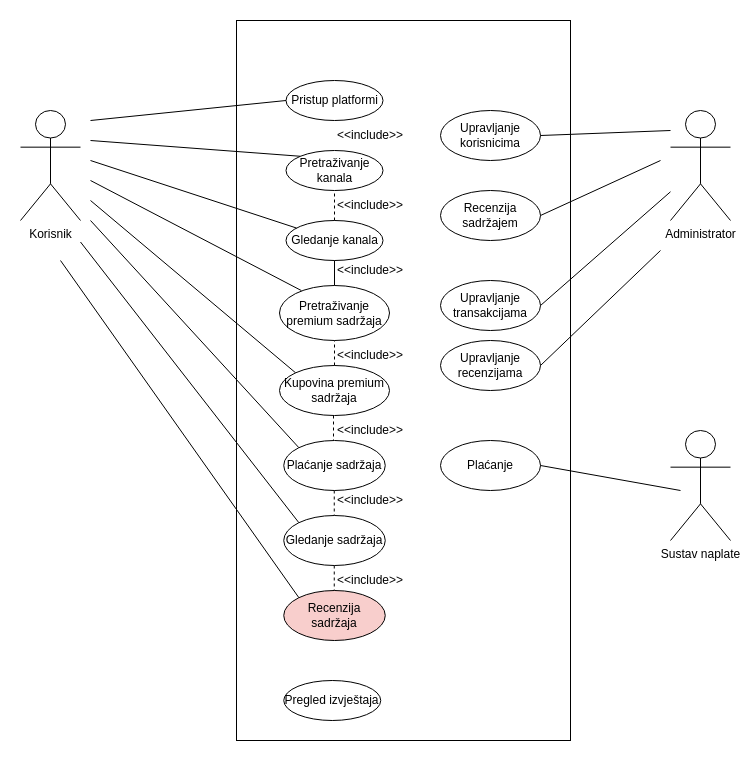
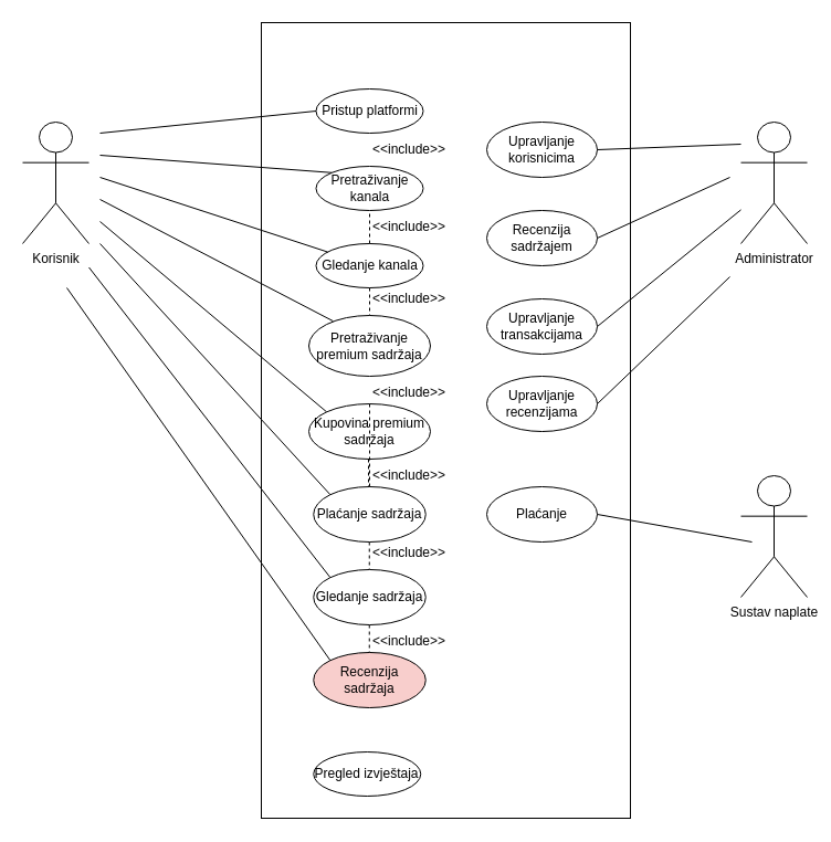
  <mxCell id="0" />
  <mxCell id="1" parent="0" />
  <mxCell id="2" value="" style="rounded=0;whiteSpace=wrap;html=1;" parent="1" vertex="1"><mxGeometry x="236" y="20" width="334" height="720" as="geometry" /></mxCell>
  <mxCell id="3" value="Korisnik" style="shape=umlActor;verticalLabelPosition=bottom;verticalAlign=top;html=1;outlineConnect=0;" parent="1" vertex="1"><mxGeometry x="20" y="110" width="60" height="110" as="geometry" /></mxCell>
  <mxCell id="4" value="Gledanje kanala" style="ellipse;whiteSpace=wrap;html=1;" parent="1" vertex="1"><mxGeometry x="285.5" y="220" width="97" height="40" as="geometry" /></mxCell>
  <mxCell id="5" value="Pretraživanje premium sadržaja" style="ellipse;whiteSpace=wrap;html=1;" parent="1" vertex="1"><mxGeometry x="279" y="285" width="110" height="55" as="geometry" /></mxCell>
  <mxCell id="6" value="Kupovina&amp;nbsp;premium sadržaja" style="ellipse;whiteSpace=wrap;html=1;" parent="1" vertex="1"><mxGeometry x="279" y="365" width="110" height="50" as="geometry" /></mxCell>
  <mxCell id="7" value="Plaćanje sadržaja" style="ellipse;whiteSpace=wrap;html=1;" parent="1" vertex="1"><mxGeometry x="283.25" y="440" width="101.5" height="50" as="geometry" /></mxCell>
  <mxCell id="8" value="Pristup platformi" style="ellipse;whiteSpace=wrap;html=1;" parent="1" vertex="1"><mxGeometry x="285.5" y="80" width="97" height="40" as="geometry" /></mxCell>
- <mxCell id="9" value="" style="endArrow=none;dashed=0;html=1;rounded=0;exitX=0.5;exitY=1;exitDx=0;exitDy=0;entryX=0.5;entryY=0;entryDx=0;entryDy=0;" parent="1" source="4" target="5" edge="1"><mxGeometry width="50" height="50" relative="1" as="geometry"><mxPoint x="370" y="250" as="sourcePoint" /><mxPoint x="420" y="200" as="targetPoint" /></mxGeometry></mxCell>
- <mxCell id="10" value="" style="endArrow=none;dashed=1;html=1;rounded=0;exitX=0.5;exitY=0;exitDx=0;exitDy=0;entryX=0.5;entryY=1;entryDx=0;entryDy=0;" parent="1" source="6" target="5" edge="1"><mxGeometry width="50" height="50" relative="1" as="geometry"><mxPoint x="370" y="250" as="sourcePoint" /><mxPoint x="420" y="200" as="targetPoint" /></mxGeometry></mxCell>
+ <mxCell id="9" value="" style="endArrow=none;dashed=1;html=1;rounded=0;exitX=0.5;exitY=1;exitDx=0;exitDy=0;entryX=0.5;entryY=0;entryDx=0;entryDy=0;" parent="1" source="4" target="5" edge="1"><mxGeometry width="50" height="50" relative="1" as="geometry"><mxPoint x="370" y="250" as="sourcePoint" /><mxPoint x="420" y="200" as="targetPoint" /></mxGeometry></mxCell>
+ <mxCell id="10" value="" style="endArrow=none;dashed=1;html=1;rounded=0;exitX=0.5;exitY=0;exitDx=0;exitDy=0;" parent="1" source="6" target="7" edge="1"><mxGeometry width="50" height="50" relative="1" as="geometry"><mxPoint x="370" y="250" as="sourcePoint" /><mxPoint x="420" y="200" as="targetPoint" /></mxGeometry></mxCell>
  <mxCell id="11" value="&amp;lt;&amp;lt;include&amp;gt;&amp;gt;" style="text;html=1;strokeColor=none;fillColor=none;align=center;verticalAlign=middle;whiteSpace=wrap;rounded=0;" parent="1" vertex="1"><mxGeometry x="340" y="255" width="60" height="30" as="geometry" /></mxCell>
  <mxCell id="12" value="&amp;lt;&amp;lt;include&amp;gt;&amp;gt;" style="text;html=1;strokeColor=none;fillColor=none;align=center;verticalAlign=middle;whiteSpace=wrap;rounded=0;" parent="1" vertex="1"><mxGeometry x="340" y="340" width="60" height="30" as="geometry" /></mxCell>
  <mxCell id="13" value="&amp;lt;&amp;lt;include&amp;gt;&amp;gt;" style="text;html=1;strokeColor=none;fillColor=none;align=center;verticalAlign=middle;whiteSpace=wrap;rounded=0;" parent="1" vertex="1"><mxGeometry x="340" y="415" width="60" height="30" as="geometry" /></mxCell>
  <mxCell id="14" value="Pregled izvještaja" style="ellipse;whiteSpace=wrap;html=1;" parent="1" vertex="1"><mxGeometry x="283.25" y="680" width="97" height="40" as="geometry" /></mxCell>
  <mxCell id="15" value="Upravljanje&lt;br&gt;korisnicima" style="ellipse;whiteSpace=wrap;html=1;" parent="1" vertex="1"><mxGeometry x="440" y="110" width="100" height="50" as="geometry" /></mxCell>
  <mxCell id="16" value="Recenzija&lt;br&gt;sadržajem" style="ellipse;whiteSpace=wrap;html=1;" parent="1" vertex="1"><mxGeometry x="440" y="190" width="100" height="50" as="geometry" /></mxCell>
- <mxCell id="17" value="Upravljanje&lt;br&gt;transakcijama" style="ellipse;whiteSpace=wrap;html=1;" parent="1" vertex="1"><mxGeometry x="440" y="280" width="100" height="50" as="geometry" /></mxCell>
+ <mxCell id="17" value="Upravljanje&lt;br&gt;transakcijama" style="ellipse;whiteSpace=wrap;html=1;" parent="1" vertex="1"><mxGeometry x="440" y="270" width="100" height="50" as="geometry" /></mxCell>
  <mxCell id="18" value="Upravljanje&lt;br&gt;recenzijama" style="ellipse;whiteSpace=wrap;html=1;" parent="1" vertex="1"><mxGeometry x="440" y="340" width="100" height="50" as="geometry" /></mxCell>
  <mxCell id="19" value="Plaćanje" style="ellipse;whiteSpace=wrap;html=1;" parent="1" vertex="1"><mxGeometry x="440" y="440" width="100" height="50" as="geometry" /></mxCell>
  <mxCell id="20" value="" style="endArrow=none;html=1;rounded=0;entryX=1;entryY=0.5;entryDx=0;entryDy=0;" parent="1" target="19" edge="1"><mxGeometry width="50" height="50" relative="1" as="geometry"><mxPoint x="680" y="490" as="sourcePoint" /><mxPoint x="360" y="260" as="targetPoint" /></mxGeometry></mxCell>
  <mxCell id="21" value="" style="endArrow=none;html=1;rounded=0;exitX=1;exitY=0.5;exitDx=0;exitDy=0;" parent="1" source="15" edge="1"><mxGeometry width="50" height="50" relative="1" as="geometry"><mxPoint x="310" y="310" as="sourcePoint" /><mxPoint x="670" y="130" as="targetPoint" /></mxGeometry></mxCell>
  <mxCell id="22" value="" style="endArrow=none;html=1;rounded=0;exitX=1;exitY=0.5;exitDx=0;exitDy=0;" parent="1" source="16" edge="1"><mxGeometry width="50" height="50" relative="1" as="geometry"><mxPoint x="310" y="310" as="sourcePoint" /><mxPoint x="660" y="160" as="targetPoint" /></mxGeometry></mxCell>
  <mxCell id="23" value="" style="endArrow=none;html=1;rounded=0;exitX=1;exitY=0.5;exitDx=0;exitDy=0;" parent="1" source="17" target="32" edge="1"><mxGeometry width="50" height="50" relative="1" as="geometry"><mxPoint x="310" y="310" as="sourcePoint" /><mxPoint x="680" y="132.097" as="targetPoint" /></mxGeometry></mxCell>
  <mxCell id="24" value="" style="endArrow=none;html=1;rounded=0;exitX=1;exitY=0.5;exitDx=0;exitDy=0;" parent="1" source="18" edge="1"><mxGeometry width="50" height="50" relative="1" as="geometry"><mxPoint x="310" y="310" as="sourcePoint" /><mxPoint x="660" y="250" as="targetPoint" /></mxGeometry></mxCell>
  <mxCell id="25" value="Pretraživanje kanala" style="ellipse;whiteSpace=wrap;html=1;" parent="1" vertex="1"><mxGeometry x="285.5" y="150" width="97" height="40" as="geometry" /></mxCell>
  <mxCell id="26" value="&amp;lt;&amp;lt;include&amp;gt;&amp;gt;" style="text;html=1;strokeColor=none;fillColor=none;align=center;verticalAlign=middle;whiteSpace=wrap;rounded=0;" parent="1" vertex="1"><mxGeometry x="340" y="120" width="60" height="30" as="geometry" /></mxCell>
  <mxCell id="27" value="" style="endArrow=none;dashed=1;html=1;rounded=0;entryX=0.5;entryY=1;entryDx=0;entryDy=0;exitX=0.5;exitY=0;exitDx=0;exitDy=0;" parent="1" source="4" target="25" edge="1"><mxGeometry width="50" height="50" relative="1" as="geometry"><mxPoint x="390" y="310" as="sourcePoint" /><mxPoint x="440" y="260" as="targetPoint" /></mxGeometry></mxCell>
  <mxCell id="28" value="&amp;lt;&amp;lt;include&amp;gt;&amp;gt;" style="text;html=1;strokeColor=none;fillColor=none;align=center;verticalAlign=middle;whiteSpace=wrap;rounded=0;" parent="1" vertex="1"><mxGeometry x="340" y="190" width="60" height="30" as="geometry" /></mxCell>
  <mxCell id="29" value="Gledanje sadržaja" style="ellipse;whiteSpace=wrap;html=1;" vertex="1" parent="1"><mxGeometry x="283.25" y="515" width="101.5" height="50" as="geometry" /></mxCell>
  <mxCell id="30" value="" style="endArrow=none;dashed=1;html=1;rounded=0;entryX=0.5;entryY=0;entryDx=0;entryDy=0;exitX=0.5;exitY=1;exitDx=0;exitDy=0;" edge="1" parent="1"><mxGeometry width="50" height="50" relative="1" as="geometry"><mxPoint x="333.76" y="490" as="sourcePoint" /><mxPoint x="333.76" y="515" as="targetPoint" /></mxGeometry></mxCell>
  <mxCell id="31" value="Sustav naplate" style="shape=umlActor;verticalLabelPosition=bottom;verticalAlign=top;html=1;outlineConnect=0;" vertex="1" parent="1"><mxGeometry x="670" y="430" width="60" height="110" as="geometry" /></mxCell>
  <mxCell id="32" value="Administrator" style="shape=umlActor;verticalLabelPosition=bottom;verticalAlign=top;html=1;outlineConnect=0;" vertex="1" parent="1"><mxGeometry x="670" y="110" width="60" height="110" as="geometry" /></mxCell>
  <mxCell id="33" value="Recenzija sadržaja" style="ellipse;whiteSpace=wrap;html=1;fillColor=#f8cecc;" vertex="1" parent="1"><mxGeometry x="283.25" y="590" width="101.5" height="50" as="geometry" /></mxCell>
  <mxCell id="34" value="" style="endArrow=none;dashed=1;html=1;rounded=0;entryX=0.5;entryY=0;entryDx=0;entryDy=0;exitX=0.5;exitY=1;exitDx=0;exitDy=0;" edge="1" parent="1"><mxGeometry width="50" height="50" relative="1" as="geometry"><mxPoint x="333.76" y="565" as="sourcePoint" /><mxPoint x="333.76" y="590" as="targetPoint" /></mxGeometry></mxCell>
  <mxCell id="35" value="&amp;lt;&amp;lt;include&amp;gt;&amp;gt;" style="text;html=1;strokeColor=none;fillColor=none;align=center;verticalAlign=middle;whiteSpace=wrap;rounded=0;" vertex="1" parent="1"><mxGeometry x="340" y="480" width="60" height="40" as="geometry" /></mxCell>
  <mxCell id="36" value="&amp;lt;&amp;lt;include&amp;gt;&amp;gt;" style="text;html=1;strokeColor=none;fillColor=none;align=center;verticalAlign=middle;whiteSpace=wrap;rounded=0;" vertex="1" parent="1"><mxGeometry x="340" y="565" width="60" height="30" as="geometry" /></mxCell>
  <mxCell id="37" value="" style="endArrow=none;html=1;rounded=0;entryX=0;entryY=0.5;entryDx=0;entryDy=0;" edge="1" parent="1" target="8"><mxGeometry width="50" height="50" relative="1" as="geometry"><mxPoint x="90" y="120" as="sourcePoint" /><mxPoint x="130" y="70" as="targetPoint" /></mxGeometry></mxCell>
  <mxCell id="38" value="" style="endArrow=none;html=1;rounded=0;entryX=0;entryY=0;entryDx=0;entryDy=0;" edge="1" parent="1" target="25"><mxGeometry width="50" height="50" relative="1" as="geometry"><mxPoint x="90" y="140" as="sourcePoint" /><mxPoint x="286" y="120" as="targetPoint" /></mxGeometry></mxCell>
  <mxCell id="39" value="" style="endArrow=none;html=1;rounded=0;" edge="1" parent="1" target="4"><mxGeometry width="50" height="50" relative="1" as="geometry"><mxPoint x="90" y="160" as="sourcePoint" /><mxPoint x="310" y="166" as="targetPoint" /></mxGeometry></mxCell>
  <mxCell id="40" value="" style="endArrow=none;html=1;rounded=0;entryX=0.199;entryY=0.092;entryDx=0;entryDy=0;entryPerimeter=0;" edge="1" parent="1" target="5"><mxGeometry width="50" height="50" relative="1" as="geometry"><mxPoint x="90" y="180" as="sourcePoint" /><mxPoint x="304" y="292" as="targetPoint" /></mxGeometry></mxCell>
  <mxCell id="41" value="" style="endArrow=none;html=1;rounded=0;entryX=0;entryY=0;entryDx=0;entryDy=0;" edge="1" parent="1" target="6"><mxGeometry width="50" height="50" relative="1" as="geometry"><mxPoint x="90" y="200" as="sourcePoint" /><mxPoint x="314" y="302" as="targetPoint" /></mxGeometry></mxCell>
  <mxCell id="42" value="" style="endArrow=none;html=1;rounded=0;entryX=0;entryY=0;entryDx=0;entryDy=0;" edge="1" parent="1" target="7"><mxGeometry width="50" height="50" relative="1" as="geometry"><mxPoint x="90" y="220" as="sourcePoint" /><mxPoint x="305" y="382" as="targetPoint" /></mxGeometry></mxCell>
  <mxCell id="43" value="" style="endArrow=none;html=1;rounded=0;entryX=0;entryY=0;entryDx=0;entryDy=0;" edge="1" parent="1" target="29"><mxGeometry width="50" height="50" relative="1" as="geometry"><mxPoint x="80" y="241.5" as="sourcePoint" /><mxPoint x="288" y="468.5" as="targetPoint" /></mxGeometry></mxCell>
  <mxCell id="44" value="" style="endArrow=none;html=1;rounded=0;entryX=0;entryY=0;entryDx=0;entryDy=0;" edge="1" parent="1" target="33"><mxGeometry width="50" height="50" relative="1" as="geometry"><mxPoint x="60" y="260" as="sourcePoint" /><mxPoint x="279" y="535.5" as="targetPoint" /></mxGeometry></mxCell>
  <mxCell id="45" value="" style="endArrow=none;dashed=1;html=1;rounded=0;entryX=0.5;entryY=0;entryDx=0;entryDy=0;exitX=0.5;exitY=1;exitDx=0;exitDy=0;" edge="1" parent="1"><mxGeometry width="50" height="50" relative="1" as="geometry"><mxPoint x="333" y="415" as="sourcePoint" /><mxPoint x="333" y="440" as="targetPoint" /></mxGeometry></mxCell>
